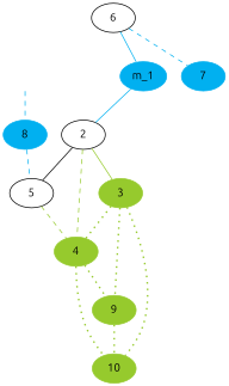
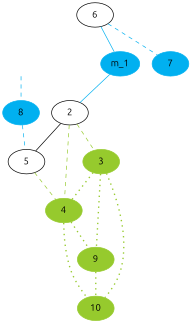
  graph {
    fontname=Ubuntu
    node [color="#96CA2D" fontname=Ubuntu style=filled]
    edge [color="#96CA2D" fontname=Ubuntu]
    6 [color=black fontcolor=black style=""]
    1 [color=transparent fontcolor=transparent style=""]
    m_1 [color="#01B0F0"]
    11 [color=transparent fontcolor=transparent style=""]
    7 [color="#01B0F0"]
    2 [color=black fontcolor=black style=""]
    8 [color="#01B0F0"]
    5 [color=black fontcolor=black style=""]
    3
    4
    9
    10
    6 -- 1 [color=transparent]
    6 -- m_1 [color="#01B0F0"]
    6 -- 11 [color=transparent]
    6 -- 7 [color="#01B0F0" style=dashed]
    1 -- 2 [color=transparent]
    m_1 -- 2 [color="#01B0F0"]
    11 -- 2 [color=transparent]
    11 -- 8 [color="#01B0F0" style=dashed]
    2 -- 5 [color=black]
-   2 -- 3 [style=solid]
+   2 -- 3 [style=dashed]
    2 -- 4 [style=dashed]
    8 -- 5 [color="#01B0F0" style=dashed]
    5 -- 4 [style=dashed]
    3 -- 4 [style="dotted, bold"]
    3 -- 9 [style="dotted, bold"]
    3 -- 10 [style="dotted, bold"]
    4 -- 9 [style="dotted, bold"]
    4 -- 10 [style="dotted, bold"]
    9 -- 10 [style="dotted, bold"]
  }
